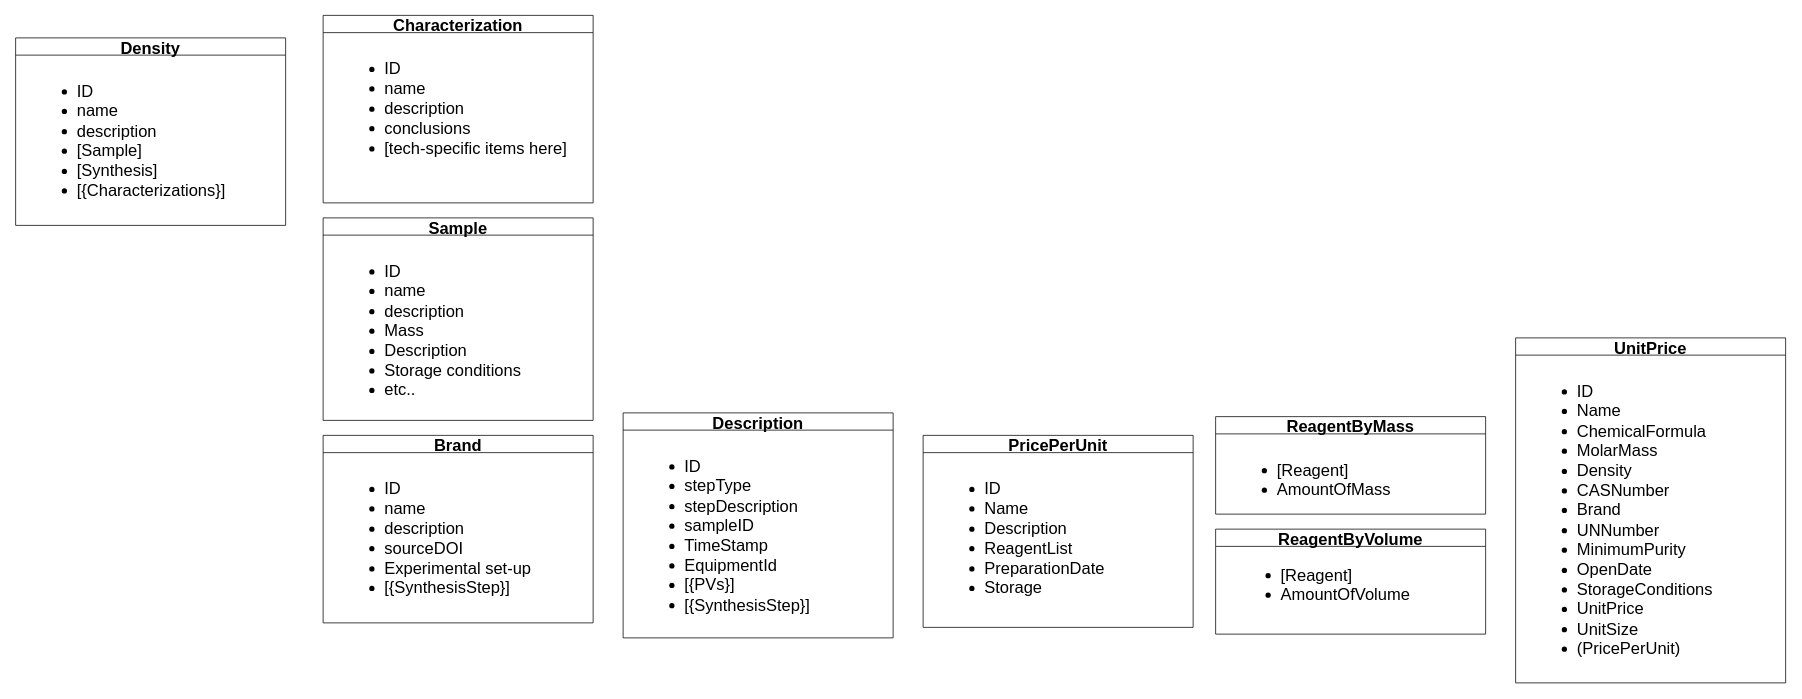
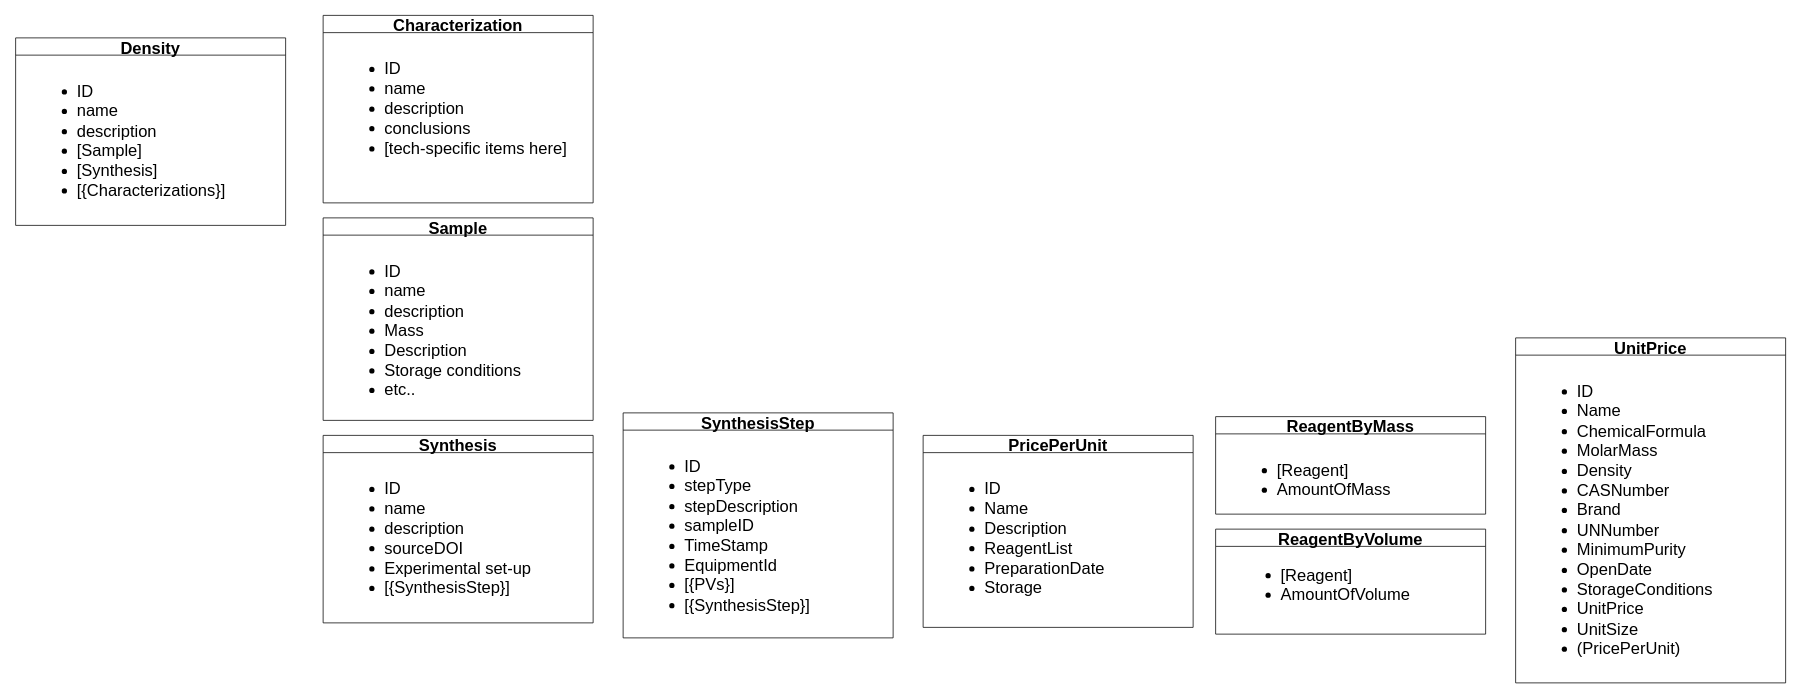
  <mxCell id="0" />
  <mxCell id="1" parent="0" />
  <mxCell id="2" value="Density" style="swimlane;fontSize=22;" vertex="1" parent="1"><mxGeometry x="20" y="50" width="360" height="250" as="geometry" /></mxCell>
  <mxCell id="3" value="&lt;ul&gt;&lt;li&gt;ID&lt;/li&gt;&lt;li&gt;name&lt;/li&gt;&lt;li&gt;description&lt;/li&gt;&lt;li&gt;[Sample]&lt;/li&gt;&lt;li&gt;[Synthesis]&lt;/li&gt;&lt;li&gt;[{Characterizations}]&lt;/li&gt;&lt;/ul&gt;" style="text;html=1;align=left;verticalAlign=top;resizable=0;points=[];autosize=1;strokeColor=none;fillColor=none;fontSize=22;" vertex="1" parent="2"><mxGeometry x="40" y="30" width="260" height="220" as="geometry" /></mxCell>
  <mxCell id="4" value="Sample" style="swimlane;fontSize=22;" vertex="1" parent="1"><mxGeometry x="430" y="290" width="360" height="270" as="geometry" /></mxCell>
  <mxCell id="5" value="&lt;ul&gt;&lt;li&gt;ID&lt;/li&gt;&lt;li&gt;name&lt;/li&gt;&lt;li&gt;description&lt;/li&gt;&lt;li&gt;Mass&lt;/li&gt;&lt;li&gt;Description&lt;/li&gt;&lt;li&gt;Storage conditions&lt;/li&gt;&lt;li&gt;etc..&lt;/li&gt;&lt;/ul&gt;" style="text;html=1;align=left;verticalAlign=top;resizable=0;points=[];autosize=1;strokeColor=none;fillColor=none;fontSize=22;" vertex="1" parent="4"><mxGeometry x="40" y="30" width="250" height="240" as="geometry" /></mxCell>
  <mxCell id="6" value="Characterization" style="swimlane;fontSize=22;" vertex="1" parent="1"><mxGeometry x="430" y="20" width="360" height="250" as="geometry" /></mxCell>
  <mxCell id="7" value="&lt;ul&gt;&lt;li&gt;ID&lt;/li&gt;&lt;li&gt;name&lt;/li&gt;&lt;li&gt;description&lt;/li&gt;&lt;li&gt;conclusions&lt;/li&gt;&lt;li&gt;[tech-specific items here]&lt;/li&gt;&lt;/ul&gt;" style="text;html=1;align=left;verticalAlign=top;resizable=0;points=[];autosize=1;strokeColor=none;fillColor=none;fontSize=22;" vertex="1" parent="6"><mxGeometry x="40" y="30" width="310" height="190" as="geometry" /></mxCell>
  <mxCell id="8" value="UnitPrice" style="swimlane;fontSize=22;" vertex="1" parent="1"><mxGeometry x="2020" y="450" width="360" height="460" as="geometry" /></mxCell>
  <mxCell id="9" value="&lt;ul&gt;&lt;li&gt;ID&lt;/li&gt;&lt;li&gt;Name&lt;/li&gt;&lt;li&gt;ChemicalFormula&lt;/li&gt;&lt;li&gt;MolarMass&lt;/li&gt;&lt;li&gt;Density&lt;/li&gt;&lt;li&gt;CASNumber&lt;/li&gt;&lt;li&gt;Brand&lt;/li&gt;&lt;li&gt;UNNumber&lt;/li&gt;&lt;li&gt;MinimumPurity&lt;/li&gt;&lt;li&gt;OpenDate&lt;/li&gt;&lt;li&gt;StorageConditions&lt;/li&gt;&lt;li&gt;UnitPrice&lt;/li&gt;&lt;li&gt;UnitSize&lt;/li&gt;&lt;li&gt;(PricePerUnit)&lt;/li&gt;&lt;/ul&gt;" style="text;html=1;align=left;verticalAlign=top;resizable=0;points=[];autosize=1;strokeColor=none;fillColor=none;fontSize=22;" vertex="1" parent="8"><mxGeometry x="40" y="30" width="240" height="430" as="geometry" /></mxCell>
  <mxCell id="10" value="ReagentByMass" style="swimlane;fontSize=22;" vertex="1" parent="1"><mxGeometry x="1620" y="555" width="360" height="130" as="geometry" /></mxCell>
  <mxCell id="11" value="&lt;ul&gt;&lt;li&gt;[Reagent]&lt;/li&gt;&lt;li&gt;AmountOfMass&lt;/li&gt;&lt;/ul&gt;" style="text;html=1;align=left;verticalAlign=top;resizable=0;points=[];autosize=1;strokeColor=none;fillColor=none;fontSize=22;" vertex="1" parent="10"><mxGeometry x="40" y="30" width="220" height="110" as="geometry" /></mxCell>
  <mxCell id="12" value="ReagentByVolume" style="swimlane;fontSize=22;" vertex="1" parent="1"><mxGeometry x="1620" y="705" width="360" height="140" as="geometry" /></mxCell>
  <mxCell id="13" value="&lt;ul&gt;&lt;li&gt;[Reagent]&lt;/li&gt;&lt;li&gt;AmountOfVolume&lt;/li&gt;&lt;/ul&gt;" style="text;html=1;align=left;verticalAlign=top;resizable=0;points=[];autosize=1;strokeColor=none;fillColor=none;fontSize=22;" vertex="1" parent="12"><mxGeometry x="45" y="20" width="240" height="110" as="geometry" /></mxCell>
  <mxCell id="14" value="PricePerUnit" style="swimlane;fontSize=22;" vertex="1" parent="1"><mxGeometry x="1230" y="580" width="360" height="256" as="geometry" /></mxCell>
  <mxCell id="15" value="&lt;ul&gt;&lt;li&gt;ID&lt;/li&gt;&lt;li&gt;Name&lt;/li&gt;&lt;li&gt;Description&lt;/li&gt;&lt;li&gt;ReagentList&lt;/li&gt;&lt;li&gt;PreparationDate&lt;/li&gt;&lt;li&gt;Storage&lt;/li&gt;&lt;/ul&gt;" style="text;html=1;align=left;verticalAlign=top;resizable=0;points=[];autosize=1;strokeColor=none;fillColor=none;fontSize=22;" vertex="1" parent="14"><mxGeometry x="40" y="30" width="220" height="220" as="geometry" /></mxCell>
- <mxCell id="16" value="Brand" style="swimlane;fontSize=22;" vertex="1" parent="1"><mxGeometry x="430" y="580" width="360" height="250" as="geometry" /></mxCell>
+ <mxCell id="16" value="Synthesis" style="swimlane;fontSize=22;" vertex="1" parent="1"><mxGeometry x="430" y="580" width="360" height="250" as="geometry" /></mxCell>
  <mxCell id="17" value="&lt;ul&gt;&lt;li&gt;ID&lt;/li&gt;&lt;li&gt;name&lt;/li&gt;&lt;li&gt;description&lt;/li&gt;&lt;li&gt;sourceDOI&lt;/li&gt;&lt;li&gt;Experimental set-up&lt;/li&gt;&lt;li&gt;[{SynthesisStep}]&lt;/li&gt;&lt;/ul&gt;" style="text;html=1;align=left;verticalAlign=top;resizable=0;points=[];autosize=1;strokeColor=none;fillColor=none;fontSize=22;" vertex="1" parent="16"><mxGeometry x="40" y="30" width="260" height="220" as="geometry" /></mxCell>
- <mxCell id="18" value="Description" style="swimlane;fontSize=22;" vertex="1" parent="1"><mxGeometry x="830" y="550" width="360" height="300" as="geometry" /></mxCell>
+ <mxCell id="18" value="SynthesisStep" style="swimlane;fontSize=22;" vertex="1" parent="1"><mxGeometry x="830" y="550" width="360" height="300" as="geometry" /></mxCell>
  <mxCell id="19" value="&lt;ul&gt;&lt;li&gt;ID&lt;/li&gt;&lt;li&gt;stepType&lt;/li&gt;&lt;li&gt;stepDescription&lt;/li&gt;&lt;li&gt;sampleID&lt;/li&gt;&lt;li&gt;TimeStamp&lt;/li&gt;&lt;li&gt;EquipmentId&lt;/li&gt;&lt;li&gt;[{PVs}]&lt;/li&gt;&lt;li&gt;[{SynthesisStep}]&lt;/li&gt;&lt;/ul&gt;" style="text;html=1;align=left;verticalAlign=top;resizable=0;points=[];autosize=1;strokeColor=none;fillColor=none;fontSize=22;" vertex="1" parent="18"><mxGeometry x="40" y="30" width="230" height="270" as="geometry" /></mxCell>
